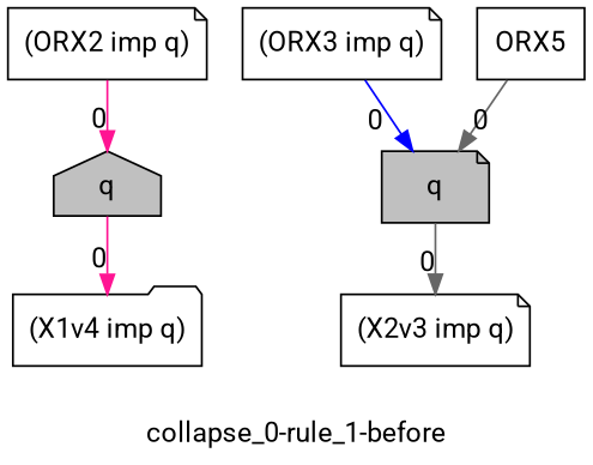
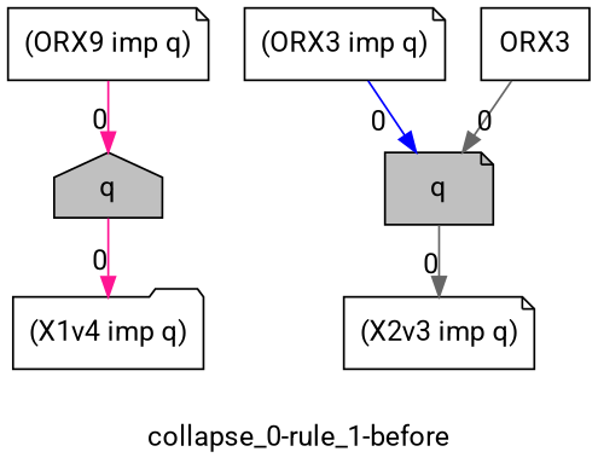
  strict digraph {
    collapsed_nodes="['639', '1551']"
    fontname=Roboto
    label="collapse_0-rule_1-before"
    node [ancestor_target=False fontname=Roboto formula=q hypothesis=False shape=note]
    edge [ancestor=False color=deeppink fontname=Roboto xlabel=0]
    n1 [fillcolor=grey label=q shape=house style=filled]
    n2 [formula="(X1v4 imp q)" label="(X1v4 imp q)" shape=folder]
    n3 [formula="(ORX3 imp q)" label="(ORX3 imp q)"]
    n4 [fillcolor=grey label=q style=filled]
    n5 [formula="(X2v3 imp q)" label="(X2v3 imp q)"]
-   n6 [formula=ORX3 label=ORX5 shape=box]
-   n7 [formula="(ORX2 imp q)" label="(ORX2 imp q)"]
+   n6 [formula=ORX3 label=ORX3 shape=box]
+   n7 [formula="(ORX2 imp q)" label="(ORX9 imp q)"]
    n1 -> n2 [dependencies=0000000000000000000000000000000000000000000000000000000000110000000000000000000001000000000000000000000000000000000000000000000000000010000]
    n3 -> n4 [color=blue dependencies=0000000000000000000000000000000000000000000100000000000000000000000010010001000000000000000000000000000000000000000000000000000000010000000]
    n4 -> n5 [color=gray40 dependencies=0000000000000000000000000000000000000000000101000000000000000000000010010001000000000000000000000000000000000000000000000000000000010000000]
    n6 -> n4 [color=gray40 dependencies=0000000000000000000000000000000000000000000001000000000000000000000000000000000000000000000000000000000000000000000000000000000000000000000]
    n7 -> n1 [dependencies=0000000000000000000000000000000000000000000000000000000000010000000000000000000001000000000000000000000000000000000000000000000000000010000]
  }
